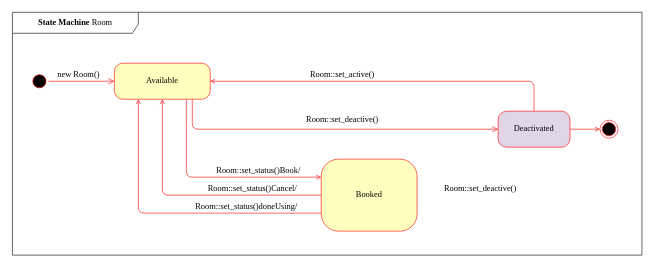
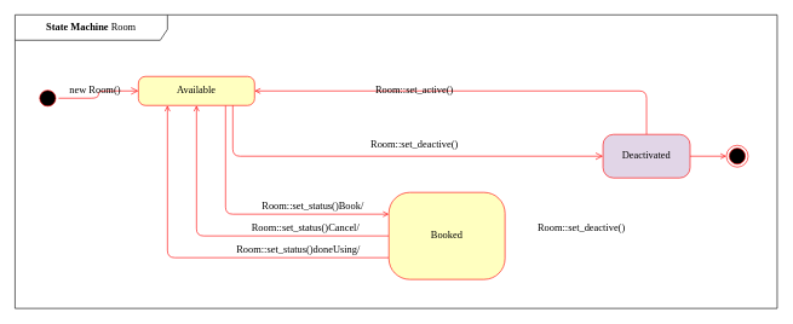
  <mxCell id="0" />
  <mxCell id="1" parent="0" />
  <mxCell id="2" value="&lt;b style=&quot;font-size: 14px;&quot;&gt;State Machine&lt;/b&gt; Room" style="shape=umlFrame;whiteSpace=wrap;html=1;rounded=1;shadow=0;comic=0;labelBackgroundColor=none;strokeWidth=1;fontFamily=Lucida Console;fontSize=14;align=center;width=210;height=35;fillColor=none;" parent="1" vertex="1"><mxGeometry x="20" y="20" width="1050" height="405" as="geometry" /></mxCell>
  <mxCell id="3" value="" style="ellipse;html=1;shape=startState;fillColor=#000000;strokeColor=#ff0000;rounded=1;shadow=0;comic=0;labelBackgroundColor=none;fontFamily=Lucida Console;fontSize=14;fontColor=#000000;align=center;direction=south;" parent="1" vertex="1"><mxGeometry x="50" y="120" width="30" height="30" as="geometry" /></mxCell>
  <mxCell id="4" style="edgeStyle=orthogonalEdgeStyle;rounded=1;orthogonalLoop=1;jettySize=auto;html=1;exitX=0;exitY=0.5;exitDx=0;exitDy=0;entryX=0.5;entryY=1;entryDx=0;entryDy=0;strokeColor=#FF0000;fontFamily=Lucida Console;fontSize=14;endArrow=open;endFill=0;" edge="1" parent="1" source="6" target="8"><mxGeometry relative="1" as="geometry" /></mxCell>
  <mxCell id="5" style="edgeStyle=orthogonalEdgeStyle;rounded=1;orthogonalLoop=1;jettySize=auto;html=1;exitX=0;exitY=0.75;exitDx=0;exitDy=0;entryX=0.25;entryY=1;entryDx=0;entryDy=0;strokeColor=#FF0000;fontFamily=Lucida Console;fontSize=14;endArrow=open;endFill=0;" edge="1" parent="1" source="6" target="8"><mxGeometry relative="1" as="geometry" /></mxCell>
  <mxCell id="6" value="Booked" style="rounded=1;whiteSpace=wrap;html=1;arcSize=24;fillColor=#ffffc0;strokeColor=#ff0000;shadow=0;comic=0;labelBackgroundColor=none;fontFamily=Lucida Console;fontSize=14;fontColor=#000000;align=center;" parent="1" vertex="1"><mxGeometry x="535" y="265" width="160" height="120" as="geometry" /></mxCell>
  <mxCell id="7" style="edgeStyle=orthogonalEdgeStyle;rounded=1;orthogonalLoop=1;jettySize=auto;html=1;exitX=0.75;exitY=1;exitDx=0;exitDy=0;entryX=0;entryY=0.25;entryDx=0;entryDy=0;strokeColor=#FF0000;fontFamily=Lucida Console;fontSize=14;endArrow=open;endFill=0;" edge="1" parent="1" source="8" target="6"><mxGeometry relative="1" as="geometry" /></mxCell>
- <mxCell id="8" value="Available" style="rounded=1;whiteSpace=wrap;html=1;arcSize=24;fillColor=#ffffc0;strokeColor=#ff0000;shadow=0;comic=0;labelBackgroundColor=none;fontFamily=Lucida Console;fontSize=14;fontColor=#000000;align=center;" parent="1" vertex="1"><mxGeometry x="190" y="105" width="160" height="60" as="geometry" /></mxCell>
+ <mxCell id="8" value="Available" style="rounded=1;whiteSpace=wrap;html=1;arcSize=24;fillColor=#ffffc0;strokeColor=#ff0000;shadow=0;comic=0;labelBackgroundColor=none;fontFamily=Lucida Console;fontSize=14;fontColor=#000000;align=center;" parent="1" vertex="1"><mxGeometry x="190" y="105" width="160" height="40" as="geometry" /></mxCell>
  <mxCell id="9" style="edgeStyle=orthogonalEdgeStyle;rounded=1;orthogonalLoop=1;jettySize=auto;html=1;exitX=0.5;exitY=0;exitDx=0;exitDy=0;entryX=1;entryY=0.5;entryDx=0;entryDy=0;fontFamily=Lucida Console;fontSize=14;strokeColor=#FF0000;endArrow=open;endFill=0;" edge="1" parent="1" source="11" target="8"><mxGeometry relative="1" as="geometry" /></mxCell>
  <mxCell id="10" style="edgeStyle=orthogonalEdgeStyle;rounded=1;orthogonalLoop=1;jettySize=auto;html=1;exitX=1;exitY=0.5;exitDx=0;exitDy=0;entryX=0;entryY=0.5;entryDx=0;entryDy=0;strokeColor=#FF0000;fontFamily=Lucida Console;fontSize=14;endArrow=open;endFill=0;" edge="1" parent="1" source="11" target="17"><mxGeometry relative="1" as="geometry" /></mxCell>
  <mxCell id="11" value="Deactivated" style="rounded=1;whiteSpace=wrap;html=1;arcSize=24;fillColor=#e1d5e7;strokeColor=#ff0000;shadow=0;comic=0;labelBackgroundColor=none;fontFamily=Lucida Console;fontSize=14;fontColor=#000000;align=center;" parent="1" vertex="1"><mxGeometry x="830" y="185" width="120" height="60" as="geometry" /></mxCell>
  <mxCell id="12" style="edgeStyle=orthogonalEdgeStyle;html=1;labelBackgroundColor=none;endArrow=open;endSize=8;strokeColor=#ff0000;fontFamily=Lucida Console;fontSize=14;align=left;" parent="1" source="3" target="8" edge="1"><mxGeometry relative="1" as="geometry" /></mxCell>
  <mxCell id="13" style="edgeStyle=orthogonalEdgeStyle;html=1;labelBackgroundColor=none;endArrow=open;endSize=8;strokeColor=#ff0000;fontFamily=Lucida Console;fontSize=14;align=left;entryX=0;entryY=0.5;" parent="1" source="8" target="11" edge="1"><mxGeometry relative="1" as="geometry"><Array as="points"><mxPoint x="320" y="215" /></Array></mxGeometry></mxCell>
  <mxCell id="14" value="new Room()" style="text;html=1;align=center;verticalAlign=middle;resizable=0;points=[];;autosize=1;fontSize=14;fontFamily=Lucida Console;" vertex="1" parent="1"><mxGeometry x="80" y="115" width="100" height="20" as="geometry" /></mxCell>
  <mxCell id="15" value="Room::set_active()" style="text;html=1;align=center;verticalAlign=middle;resizable=0;points=[];;autosize=1;fontSize=14;fontFamily=Lucida Console;" vertex="1" parent="1"><mxGeometry x="485" y="115" width="170" height="20" as="geometry" /></mxCell>
  <mxCell id="16" value="Room::set_deactive()" style="text;html=1;align=center;verticalAlign=middle;resizable=0;points=[];;autosize=1;fontSize=14;fontFamily=Lucida Console;" vertex="1" parent="1"><mxGeometry x="480" y="190" width="180" height="20" as="geometry" /></mxCell>
  <mxCell id="17" value="" style="ellipse;html=1;shape=endState;fillColor=#000000;strokeColor=#ff0000;rounded=1;shadow=0;comic=0;labelBackgroundColor=none;fontFamily=Lucida Console;fontSize=14;fontColor=#000000;align=center;" vertex="1" parent="1"><mxGeometry x="1000" y="200" width="30" height="30" as="geometry" /></mxCell>
  <mxCell id="18" value="Room::set_status()Book/" style="text;html=1;align=center;verticalAlign=middle;resizable=0;points=[];;autosize=1;fontSize=14;fontFamily=Lucida Console;" vertex="1" parent="1"><mxGeometry x="325" y="275" width="210" height="20" as="geometry" /></mxCell>
  <mxCell id="19" value="Room::set_status()Cancel/" style="text;html=1;align=center;verticalAlign=middle;resizable=0;points=[];;autosize=1;fontSize=14;fontFamily=Lucida Console;" vertex="1" parent="1"><mxGeometry x="305" y="305" width="230" height="20" as="geometry" /></mxCell>
  <mxCell id="20" value="Room::set_status()doneUsing/" style="text;html=1;align=center;verticalAlign=middle;resizable=0;points=[];;autosize=1;fontSize=14;fontFamily=Lucida Console;" vertex="1" parent="1"><mxGeometry x="285" y="335" width="250" height="20" as="geometry" /></mxCell>
  <mxCell id="21" value="Room::set_deactive()" style="text;html=1;align=center;verticalAlign=middle;resizable=0;points=[];;autosize=1;fontSize=14;fontFamily=Lucida Console;" vertex="1" parent="1"><mxGeometry x="710" y="305" width="180" height="20" as="geometry" /></mxCell>
